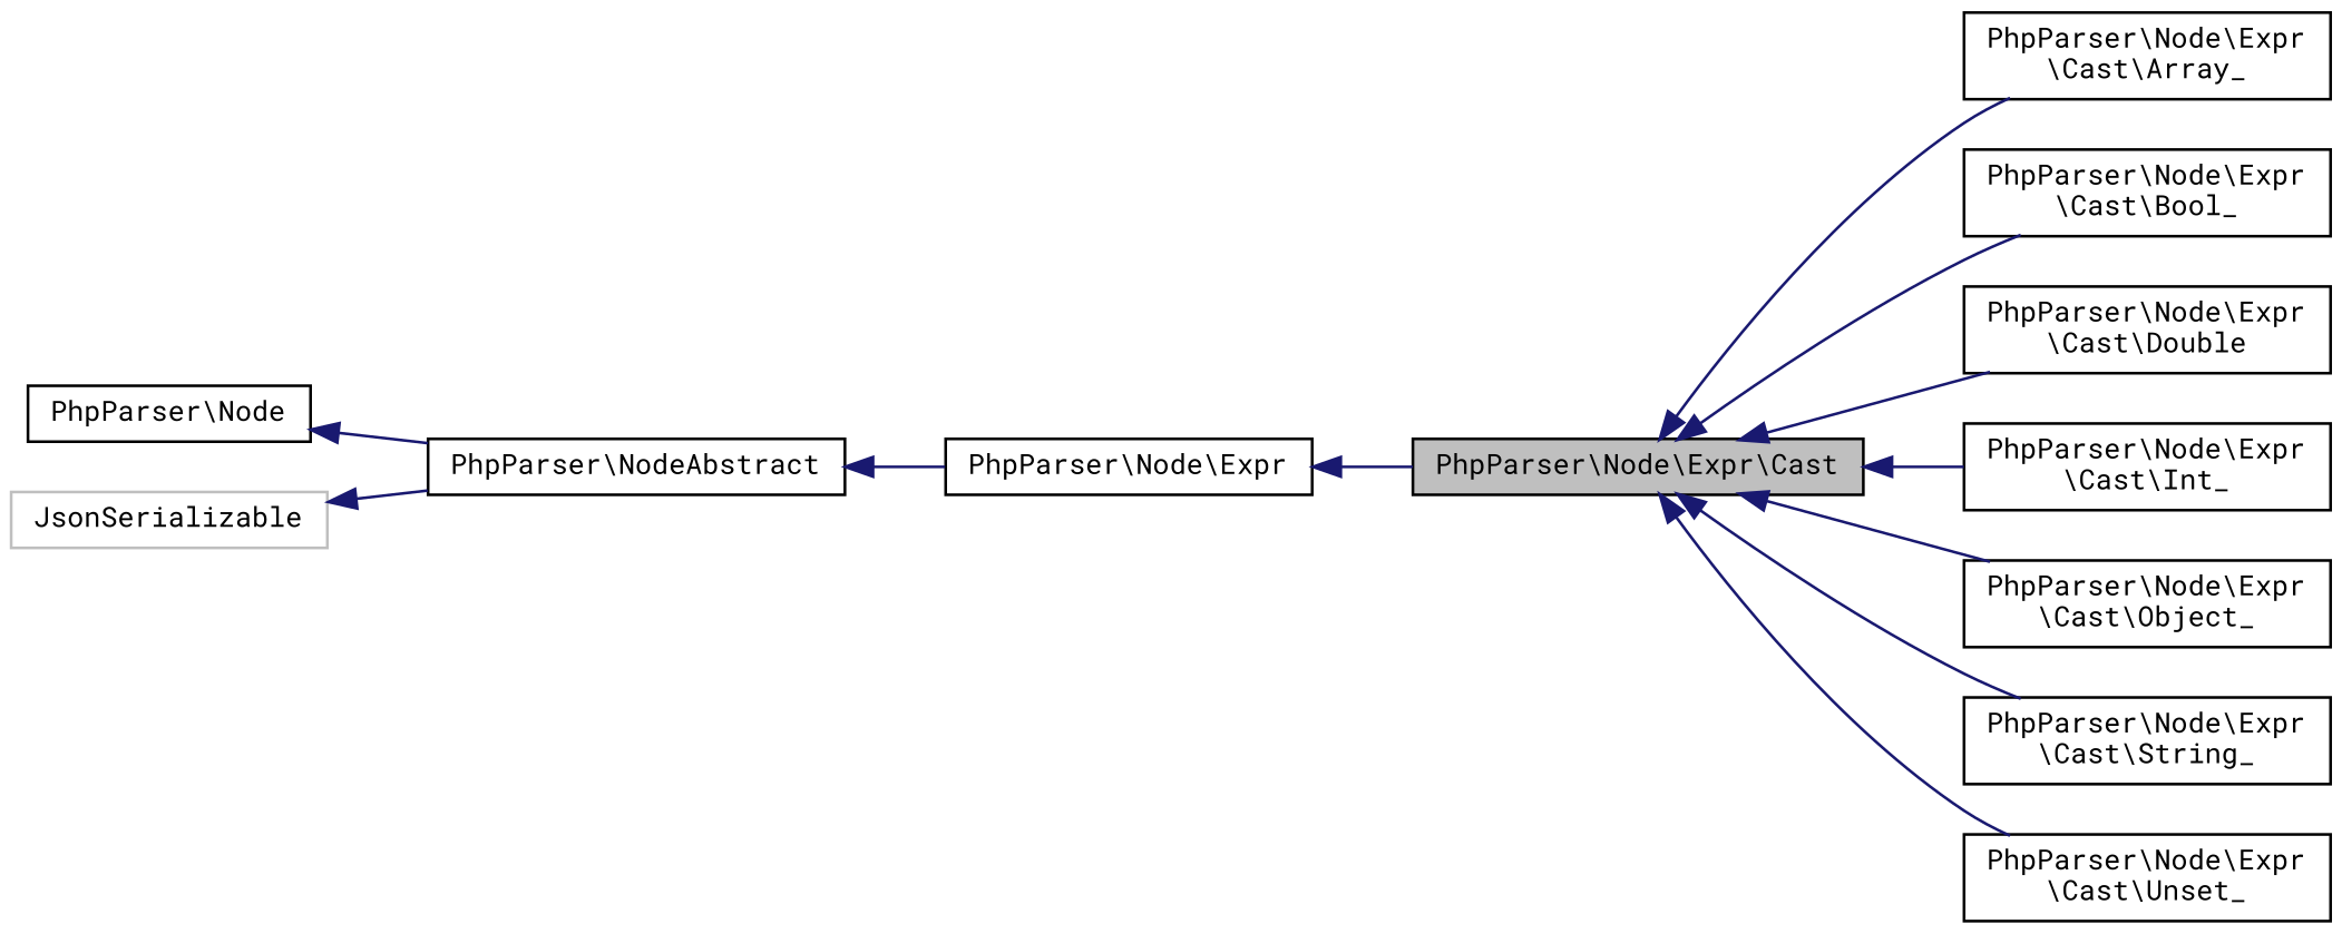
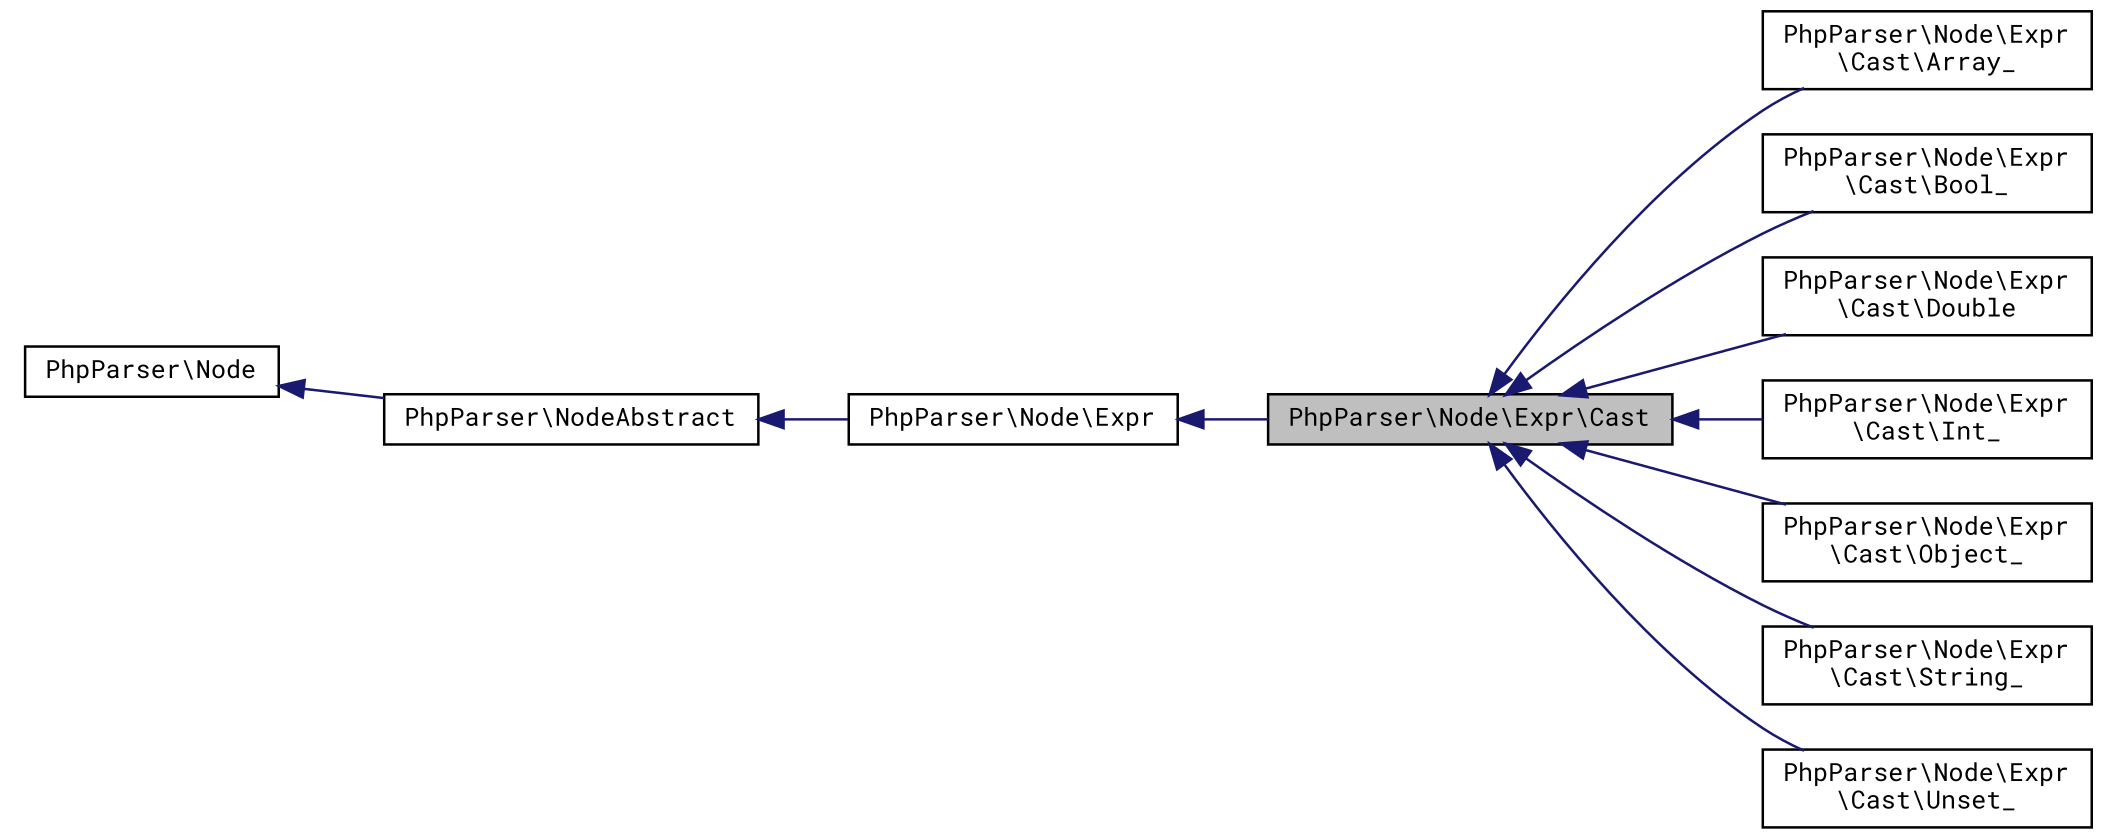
  digraph {
    rankdir=LR
    fontname="Roboto Mono"
    node [color=black fillcolor=white fontname="Roboto Mono" fontsize=10 shape=record style=filled]
    edge [color=midnightblue dir=back fontname="Roboto Mono" fontsize=10 labelfontname=Helvetica labelfontsize=10 style=solid]
    Node0 [fillcolor=grey75 fontcolor=black height=0.2 label="PhpParser\\Node\\Expr\\Cast" width=0.4]
    Node5 [height=0.2 label="PhpParser\\Node\\Expr\l\\Cast\\Array_" width=0.4]
    Node6 [height=0.2 label="PhpParser\\Node\\Expr\l\\Cast\\Bool_" width=0.4]
    Node7 [height=0.2 label="PhpParser\\Node\\Expr\l\\Cast\\Double" width=0.4]
    Node8 [height=0.2 label="PhpParser\\Node\\Expr\l\\Cast\\Int_" width=0.4]
    Node9 [height=0.2 label="PhpParser\\Node\\Expr\l\\Cast\\Object_" width=0.4]
    Node10 [height=0.2 label="PhpParser\\Node\\Expr\l\\Cast\\String_" width=0.4]
    Node11 [height=0.2 label="PhpParser\\Node\\Expr\l\\Cast\\Unset_" width=0.4]
    Node1 [height=0.2 label="PhpParser\\Node\\Expr" width=0.4]
    Node2 [height=0.2 label="PhpParser\\NodeAbstract" width=0.4]
    Node3 [height=0.2 label="PhpParser\\Node" width=0.4]
-   n12 [color=grey75 height=0.2 label=JsonSerializable width=0.4]
    Node0 -> Node5
    Node0 -> Node6
    Node0 -> Node7
    Node0 -> Node8
    Node0 -> Node9
    Node0 -> Node10
    Node0 -> Node11
    Node1 -> Node0
    Node2 -> Node1
    Node3 -> Node2
-   n12 -> Node2
  }
